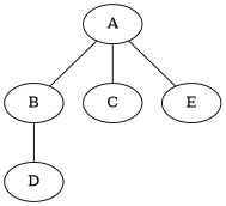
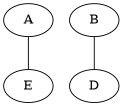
  strict graph {
    A
    B
-   C
    E
    D
-   A -- B [weight=1]
-   A -- C [weight=6]
    A -- E [weight=5]
    B -- D [weight=7]
  }
